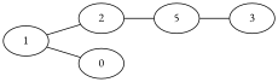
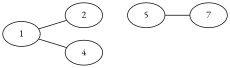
  graph {
    fontname="EB Garamond"
    rankdir=LR
    node [fontname="EB Garamond"]
    edge [fontname="EB Garamond"]
    n1 [label=1]
    n2 [label=2]
-   n3 [label=0]
+   n3 [label=4]
    n4 [label=5]
-   n5 [label=3]
+   n5 [label=7]
    n1 -- n2
    n1 -- n3
-   n2 -- n4
    n4 -- n5
  }
